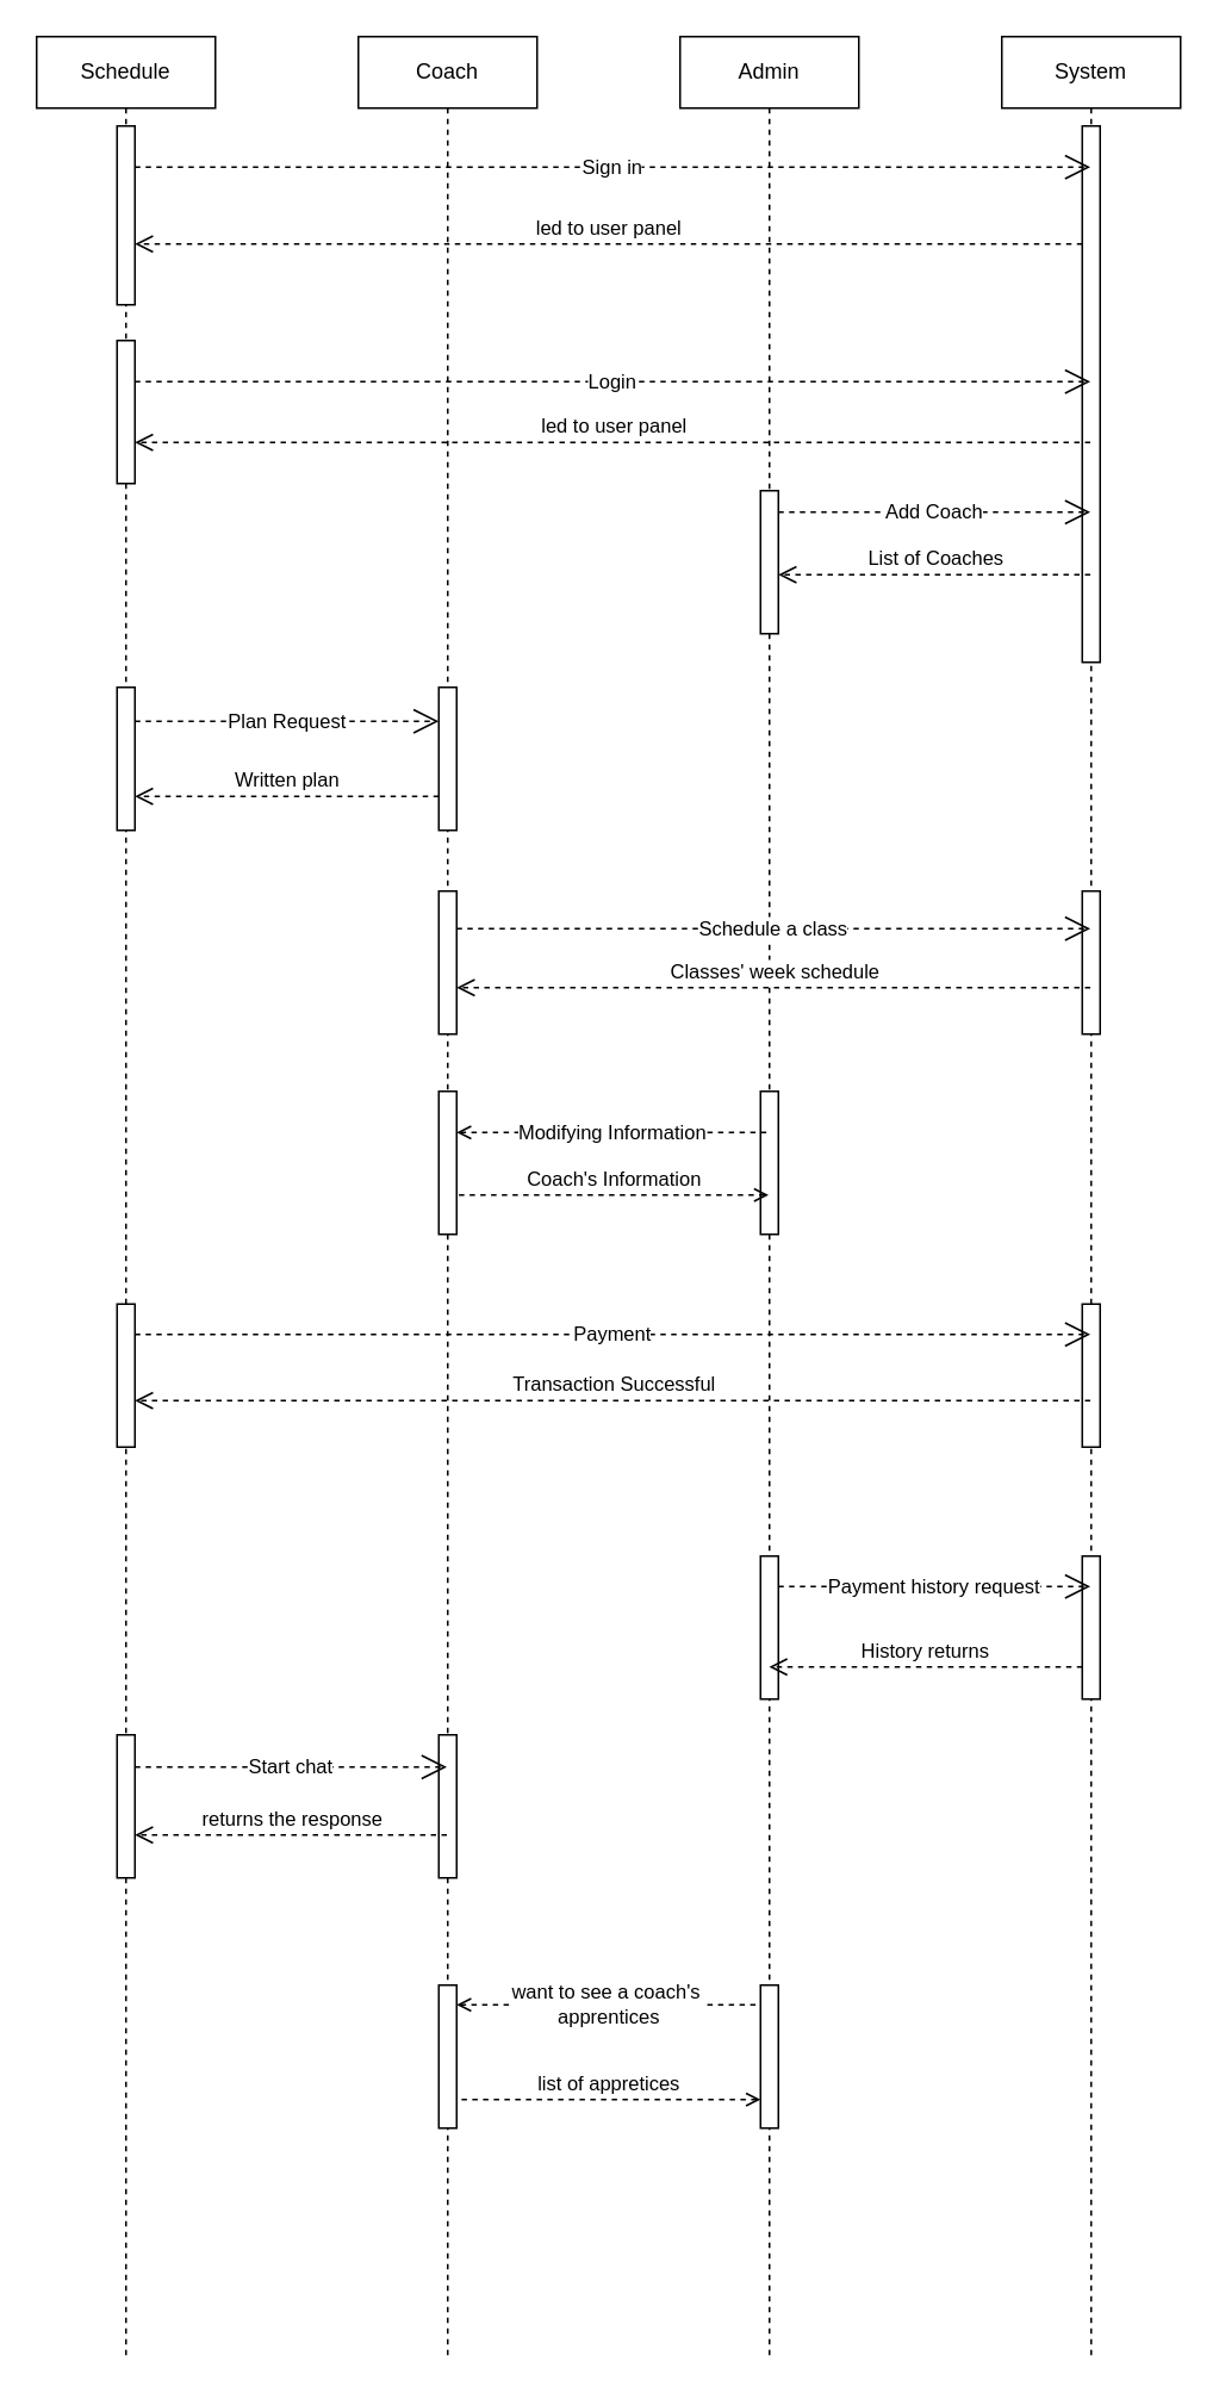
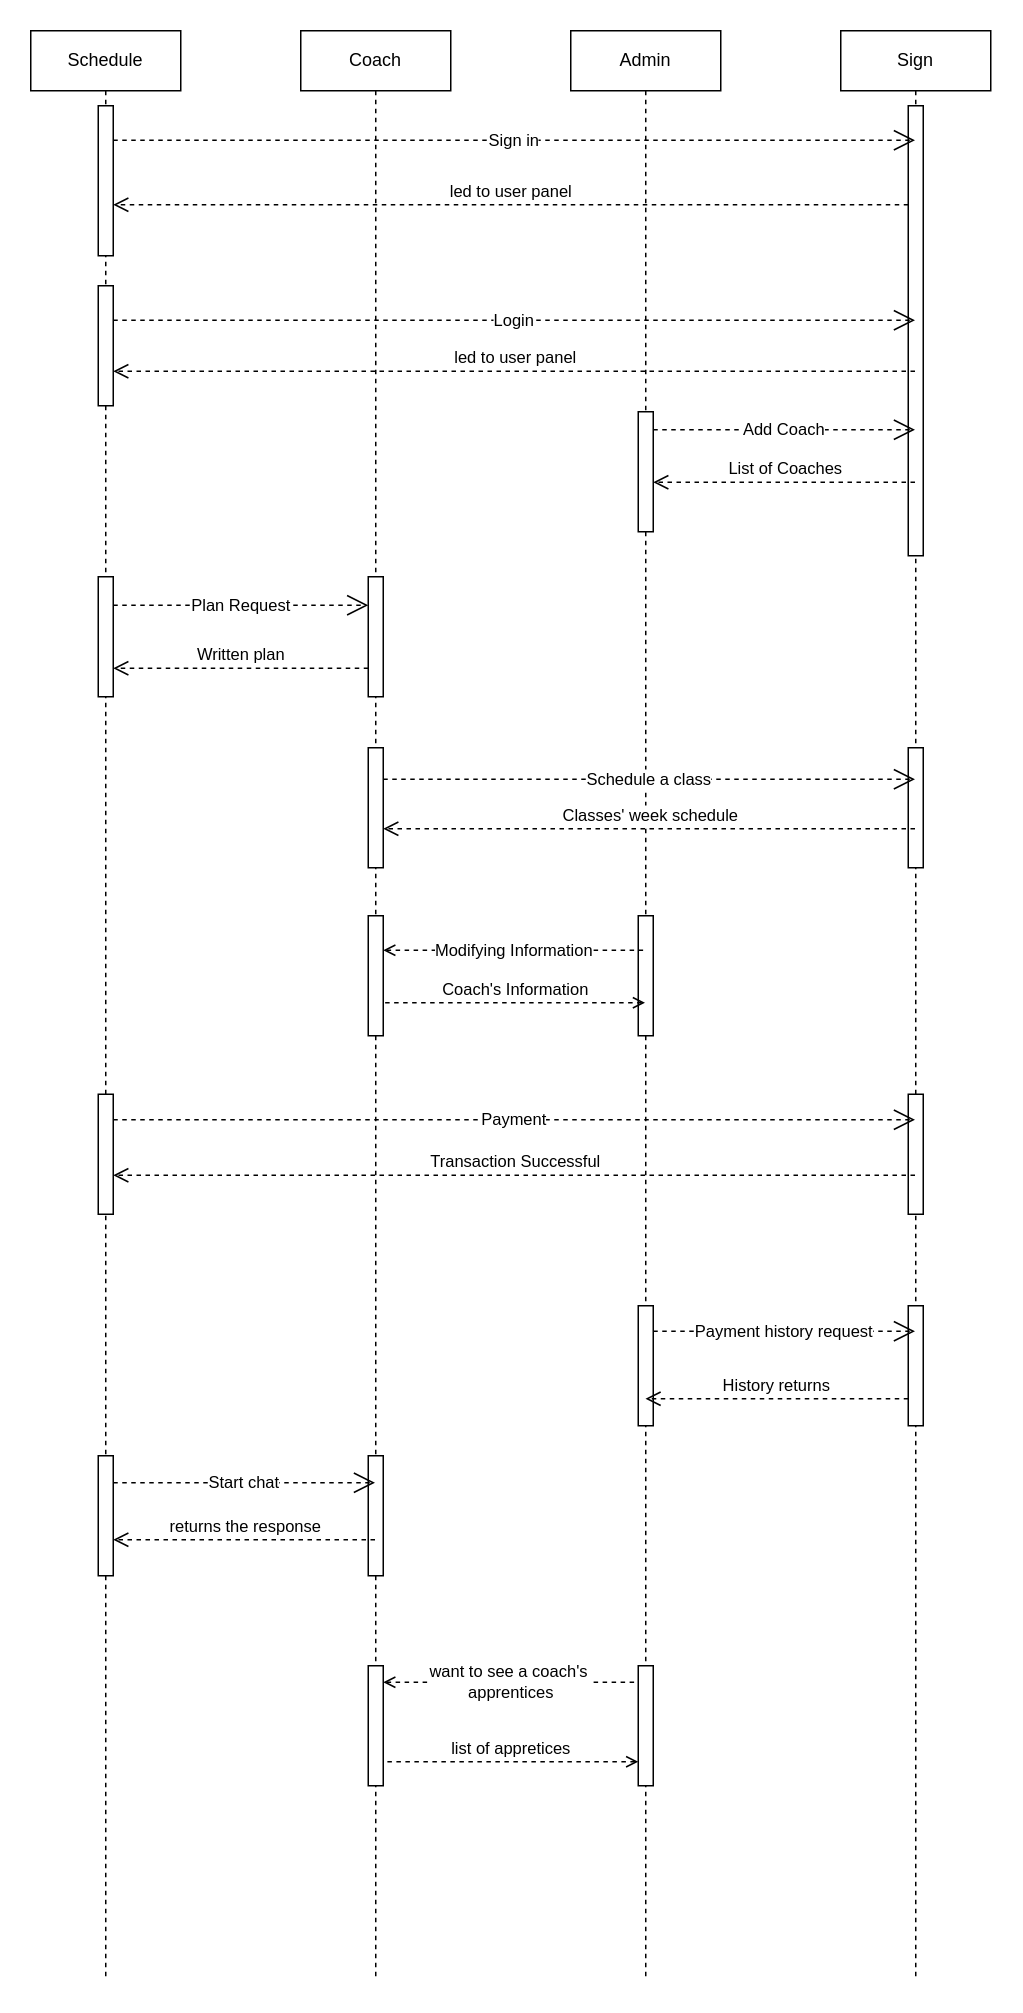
  <mxCell id="0" />
  <mxCell id="1" parent="0" />
  <mxCell id="2" value="Schedule" style="shape=umlLifeline;perimeter=lifelinePerimeter;whiteSpace=wrap;html=1;container=1;dropTarget=0;collapsible=0;recursiveResize=0;outlineConnect=0;portConstraint=eastwest;newEdgeStyle={&quot;curved&quot;:0,&quot;rounded&quot;:0};" parent="1" vertex="1"><mxGeometry x="20" y="20" width="100" height="1300" as="geometry" /></mxCell>
  <mxCell id="3" value="" style="html=1;points=[[0,0,0,0,5],[0,1,0,0,-5],[1,0,0,0,5],[1,1,0,0,-5]];perimeter=orthogonalPerimeter;outlineConnect=0;targetShapes=umlLifeline;portConstraint=eastwest;newEdgeStyle={&quot;curved&quot;:0,&quot;rounded&quot;:0};" parent="2" vertex="1"><mxGeometry x="45" y="50" width="10" height="100" as="geometry" /></mxCell>
  <mxCell id="4" value="" style="html=1;points=[[0,0,0,0,5],[0,1,0,0,-5],[1,0,0,0,5],[1,1,0,0,-5]];perimeter=orthogonalPerimeter;outlineConnect=0;targetShapes=umlLifeline;portConstraint=eastwest;newEdgeStyle={&quot;curved&quot;:0,&quot;rounded&quot;:0};" parent="2" vertex="1"><mxGeometry x="45" y="170" width="10" height="80" as="geometry" /></mxCell>
  <mxCell id="5" value="" style="html=1;points=[[0,0,0,0,5],[0,1,0,0,-5],[1,0,0,0,5],[1,1,0,0,-5]];perimeter=orthogonalPerimeter;outlineConnect=0;targetShapes=umlLifeline;portConstraint=eastwest;newEdgeStyle={&quot;curved&quot;:0,&quot;rounded&quot;:0};" parent="2" vertex="1"><mxGeometry x="45" y="364" width="10" height="80" as="geometry" /></mxCell>
  <mxCell id="6" value="" style="html=1;points=[[0,0,0,0,5],[0,1,0,0,-5],[1,0,0,0,5],[1,1,0,0,-5]];perimeter=orthogonalPerimeter;outlineConnect=0;targetShapes=umlLifeline;portConstraint=eastwest;newEdgeStyle={&quot;curved&quot;:0,&quot;rounded&quot;:0};" vertex="1" parent="2"><mxGeometry x="45" y="709" width="10" height="80" as="geometry" /></mxCell>
  <mxCell id="7" value="" style="html=1;points=[[0,0,0,0,5],[0,1,0,0,-5],[1,0,0,0,5],[1,1,0,0,-5]];perimeter=orthogonalPerimeter;outlineConnect=0;targetShapes=umlLifeline;portConstraint=eastwest;newEdgeStyle={&quot;curved&quot;:0,&quot;rounded&quot;:0};" vertex="1" parent="2"><mxGeometry x="45" y="950" width="10" height="80" as="geometry" /></mxCell>
  <mxCell id="8" value="Coach" style="shape=umlLifeline;perimeter=lifelinePerimeter;whiteSpace=wrap;html=1;container=1;dropTarget=0;collapsible=0;recursiveResize=0;outlineConnect=0;portConstraint=eastwest;newEdgeStyle={&quot;curved&quot;:0,&quot;rounded&quot;:0};" parent="1" vertex="1"><mxGeometry x="200" y="20" width="100" height="1300" as="geometry" /></mxCell>
  <mxCell id="9" value="" style="html=1;points=[[0,0,0,0,5],[0,1,0,0,-5],[1,0,0,0,5],[1,1,0,0,-5]];perimeter=orthogonalPerimeter;outlineConnect=0;targetShapes=umlLifeline;portConstraint=eastwest;newEdgeStyle={&quot;curved&quot;:0,&quot;rounded&quot;:0};" parent="8" vertex="1"><mxGeometry x="45" y="364" width="10" height="80" as="geometry" /></mxCell>
  <mxCell id="10" value="" style="html=1;points=[[0,0,0,0,5],[0,1,0,0,-5],[1,0,0,0,5],[1,1,0,0,-5]];perimeter=orthogonalPerimeter;outlineConnect=0;targetShapes=umlLifeline;portConstraint=eastwest;newEdgeStyle={&quot;curved&quot;:0,&quot;rounded&quot;:0};" vertex="1" parent="8"><mxGeometry x="45" y="478" width="10" height="80" as="geometry" /></mxCell>
  <mxCell id="11" value="" style="html=1;points=[[0,0,0,0,5],[0,1,0,0,-5],[1,0,0,0,5],[1,1,0,0,-5]];perimeter=orthogonalPerimeter;outlineConnect=0;targetShapes=umlLifeline;portConstraint=eastwest;newEdgeStyle={&quot;curved&quot;:0,&quot;rounded&quot;:0};" vertex="1" parent="8"><mxGeometry x="45" y="590" width="10" height="80" as="geometry" /></mxCell>
  <mxCell id="12" value="" style="html=1;points=[[0,0,0,0,5],[0,1,0,0,-5],[1,0,0,0,5],[1,1,0,0,-5]];perimeter=orthogonalPerimeter;outlineConnect=0;targetShapes=umlLifeline;portConstraint=eastwest;newEdgeStyle={&quot;curved&quot;:0,&quot;rounded&quot;:0};" vertex="1" parent="8"><mxGeometry x="45" y="950" width="10" height="80" as="geometry" /></mxCell>
  <mxCell id="13" value="" style="html=1;points=[[0,0,0,0,5],[0,1,0,0,-5],[1,0,0,0,5],[1,1,0,0,-5]];perimeter=orthogonalPerimeter;outlineConnect=0;targetShapes=umlLifeline;portConstraint=eastwest;newEdgeStyle={&quot;curved&quot;:0,&quot;rounded&quot;:0};" vertex="1" parent="8"><mxGeometry x="45" y="1090" width="10" height="80" as="geometry" /></mxCell>
  <mxCell id="14" value="Admin" style="shape=umlLifeline;perimeter=lifelinePerimeter;whiteSpace=wrap;html=1;container=1;dropTarget=0;collapsible=0;recursiveResize=0;outlineConnect=0;portConstraint=eastwest;newEdgeStyle={&quot;curved&quot;:0,&quot;rounded&quot;:0};" parent="1" vertex="1"><mxGeometry x="380" y="20" width="100" height="1300" as="geometry" /></mxCell>
  <mxCell id="15" value="" style="html=1;points=[[0,0,0,0,5],[0,1,0,0,-5],[1,0,0,0,5],[1,1,0,0,-5]];perimeter=orthogonalPerimeter;outlineConnect=0;targetShapes=umlLifeline;portConstraint=eastwest;newEdgeStyle={&quot;curved&quot;:0,&quot;rounded&quot;:0};" parent="14" vertex="1"><mxGeometry x="45" y="254" width="10" height="80" as="geometry" /></mxCell>
  <mxCell id="16" value="" style="html=1;points=[[0,0,0,0,5],[0,1,0,0,-5],[1,0,0,0,5],[1,1,0,0,-5]];perimeter=orthogonalPerimeter;outlineConnect=0;targetShapes=umlLifeline;portConstraint=eastwest;newEdgeStyle={&quot;curved&quot;:0,&quot;rounded&quot;:0};" vertex="1" parent="14"><mxGeometry x="45" y="590" width="10" height="80" as="geometry" /></mxCell>
  <mxCell id="17" value="" style="html=1;points=[[0,0,0,0,5],[0,1,0,0,-5],[1,0,0,0,5],[1,1,0,0,-5]];perimeter=orthogonalPerimeter;outlineConnect=0;targetShapes=umlLifeline;portConstraint=eastwest;newEdgeStyle={&quot;curved&quot;:0,&quot;rounded&quot;:0};" vertex="1" parent="14"><mxGeometry x="45" y="850" width="10" height="80" as="geometry" /></mxCell>
  <mxCell id="18" value="" style="html=1;points=[[0,0,0,0,5],[0,1,0,0,-5],[1,0,0,0,5],[1,1,0,0,-5]];perimeter=orthogonalPerimeter;outlineConnect=0;targetShapes=umlLifeline;portConstraint=eastwest;newEdgeStyle={&quot;curved&quot;:0,&quot;rounded&quot;:0};" vertex="1" parent="14"><mxGeometry x="45" y="1090" width="10" height="80" as="geometry" /></mxCell>
- <mxCell id="19" value="System" style="shape=umlLifeline;perimeter=lifelinePerimeter;whiteSpace=wrap;html=1;container=1;dropTarget=0;collapsible=0;recursiveResize=0;outlineConnect=0;portConstraint=eastwest;newEdgeStyle={&quot;curved&quot;:0,&quot;rounded&quot;:0};" parent="1" vertex="1"><mxGeometry x="560" y="20" width="100" height="1300" as="geometry" /></mxCell>
+ <mxCell id="19" value="Sign" style="shape=umlLifeline;perimeter=lifelinePerimeter;whiteSpace=wrap;html=1;container=1;dropTarget=0;collapsible=0;recursiveResize=0;outlineConnect=0;portConstraint=eastwest;newEdgeStyle={&quot;curved&quot;:0,&quot;rounded&quot;:0};" parent="1" vertex="1"><mxGeometry x="560" y="20" width="100" height="1300" as="geometry" /></mxCell>
  <mxCell id="20" value="" style="html=1;points=[[0,0,0,0,5],[0,1,0,0,-5],[1,0,0,0,5],[1,1,0,0,-5]];perimeter=orthogonalPerimeter;outlineConnect=0;targetShapes=umlLifeline;portConstraint=eastwest;newEdgeStyle={&quot;curved&quot;:0,&quot;rounded&quot;:0};" parent="19" vertex="1"><mxGeometry x="45" y="50" width="10" height="300" as="geometry" /></mxCell>
  <mxCell id="21" value="" style="html=1;points=[[0,0,0,0,5],[0,1,0,0,-5],[1,0,0,0,5],[1,1,0,0,-5]];perimeter=orthogonalPerimeter;outlineConnect=0;targetShapes=umlLifeline;portConstraint=eastwest;newEdgeStyle={&quot;curved&quot;:0,&quot;rounded&quot;:0};" vertex="1" parent="19"><mxGeometry x="45" y="478" width="10" height="80" as="geometry" /></mxCell>
  <mxCell id="22" value="" style="html=1;points=[[0,0,0,0,5],[0,1,0,0,-5],[1,0,0,0,5],[1,1,0,0,-5]];perimeter=orthogonalPerimeter;outlineConnect=0;targetShapes=umlLifeline;portConstraint=eastwest;newEdgeStyle={&quot;curved&quot;:0,&quot;rounded&quot;:0};" vertex="1" parent="19"><mxGeometry x="45" y="709" width="10" height="80" as="geometry" /></mxCell>
  <mxCell id="23" value="" style="html=1;points=[[0,0,0,0,5],[0,1,0,0,-5],[1,0,0,0,5],[1,1,0,0,-5]];perimeter=orthogonalPerimeter;outlineConnect=0;targetShapes=umlLifeline;portConstraint=eastwest;newEdgeStyle={&quot;curved&quot;:0,&quot;rounded&quot;:0};" vertex="1" parent="19"><mxGeometry x="45" y="850" width="10" height="80" as="geometry" /></mxCell>
  <mxCell id="24" value="Sign in" style="endArrow=open;endSize=12;dashed=1;html=1;rounded=0;" parent="1" edge="1"><mxGeometry width="160" relative="1" as="geometry"><mxPoint x="75" y="93" as="sourcePoint" /><mxPoint x="609.5" y="93" as="targetPoint" /></mxGeometry></mxCell>
  <mxCell id="25" value="led to user panel" style="html=1;verticalAlign=bottom;endArrow=open;dashed=1;endSize=8;curved=0;rounded=0;entryX=1;entryY=1;entryDx=0;entryDy=-5;entryPerimeter=0;" parent="1" edge="1"><mxGeometry relative="1" as="geometry"><mxPoint x="605" y="136" as="sourcePoint" /><mxPoint x="75" y="136" as="targetPoint" /></mxGeometry></mxCell>
  <mxCell id="26" value="Login" style="endArrow=open;endSize=12;dashed=1;html=1;rounded=0;" parent="1" edge="1"><mxGeometry width="160" relative="1" as="geometry"><mxPoint x="75" y="213" as="sourcePoint" /><mxPoint x="609.5" y="213" as="targetPoint" /></mxGeometry></mxCell>
  <mxCell id="27" value="led to user panel" style="html=1;verticalAlign=bottom;endArrow=open;dashed=1;endSize=8;curved=0;rounded=0;" parent="1" edge="1"><mxGeometry relative="1" as="geometry"><mxPoint x="609.5" y="247" as="sourcePoint" /><mxPoint x="75" y="247" as="targetPoint" /></mxGeometry></mxCell>
  <mxCell id="28" value="Add Coach" style="endArrow=open;endSize=12;dashed=1;html=1;rounded=0;" parent="1" edge="1"><mxGeometry width="160" relative="1" as="geometry"><mxPoint x="435" y="286" as="sourcePoint" /><mxPoint x="609.5" y="286" as="targetPoint" /></mxGeometry></mxCell>
  <mxCell id="29" value="List of Coaches" style="html=1;verticalAlign=bottom;endArrow=open;dashed=1;endSize=8;curved=0;rounded=0;" parent="1" edge="1"><mxGeometry relative="1" as="geometry"><mxPoint x="609.5" y="321" as="sourcePoint" /><mxPoint x="435" y="321" as="targetPoint" /></mxGeometry></mxCell>
  <mxCell id="30" value="Plan Request" style="endArrow=open;endSize=12;dashed=1;html=1;rounded=0;" parent="1" edge="1"><mxGeometry width="160" relative="1" as="geometry"><mxPoint x="75" y="403" as="sourcePoint" /><mxPoint x="245" y="403" as="targetPoint" /></mxGeometry></mxCell>
  <mxCell id="31" value="Written plan" style="html=1;verticalAlign=bottom;endArrow=open;dashed=1;endSize=8;curved=0;rounded=0;" edge="1" parent="1"><mxGeometry relative="1" as="geometry"><mxPoint x="245" y="445" as="sourcePoint" /><mxPoint x="75" y="445" as="targetPoint" /></mxGeometry></mxCell>
  <mxCell id="32" value="Schedule a class" style="endArrow=open;endSize=12;dashed=1;html=1;rounded=0;" edge="1" parent="1"><mxGeometry width="160" relative="1" as="geometry"><mxPoint x="255" y="519" as="sourcePoint" /><mxPoint x="609.5" y="519" as="targetPoint" /></mxGeometry></mxCell>
  <mxCell id="33" value="Classes' week schedule" style="html=1;verticalAlign=bottom;endArrow=open;dashed=1;endSize=8;curved=0;rounded=0;" edge="1" parent="1"><mxGeometry relative="1" as="geometry"><mxPoint x="609.5" y="552" as="sourcePoint" /><mxPoint x="255" y="552" as="targetPoint" /></mxGeometry></mxCell>
  <mxCell id="34" value="Modifying Information" style="endArrow=none;endSize=12;dashed=1;html=1;rounded=0;startArrow=open;startFill=0;endFill=0;" edge="1" parent="1"><mxGeometry width="160" relative="1" as="geometry"><mxPoint x="255" y="633" as="sourcePoint" /><mxPoint x="429.5" y="633" as="targetPoint" /></mxGeometry></mxCell>
  <mxCell id="35" value="Coach's Information" style="html=1;verticalAlign=bottom;endArrow=none;dashed=1;endSize=8;curved=0;rounded=0;entryX=1;entryY=1;entryDx=0;entryDy=-5;entryPerimeter=0;endFill=0;startArrow=open;startFill=0;" edge="1" parent="1"><mxGeometry relative="1" as="geometry"><mxPoint x="429.5" y="668" as="sourcePoint" /><mxPoint x="255" y="668" as="targetPoint" /></mxGeometry></mxCell>
  <mxCell id="36" value="Payment" style="endArrow=open;endSize=12;dashed=1;html=1;rounded=0;" edge="1" parent="1"><mxGeometry width="160" relative="1" as="geometry"><mxPoint x="75" y="746" as="sourcePoint" /><mxPoint x="609.5" y="746" as="targetPoint" /></mxGeometry></mxCell>
  <mxCell id="37" value="Transaction Successful" style="html=1;verticalAlign=bottom;endArrow=open;dashed=1;endSize=8;curved=0;rounded=0;" edge="1" parent="1"><mxGeometry relative="1" as="geometry"><mxPoint x="609.5" y="783" as="sourcePoint" /><mxPoint x="75" y="783" as="targetPoint" /></mxGeometry></mxCell>
  <mxCell id="38" value="Payment history request" style="endArrow=open;endSize=12;dashed=1;html=1;rounded=0;" edge="1" parent="1"><mxGeometry width="160" relative="1" as="geometry"><mxPoint x="435" y="887" as="sourcePoint" /><mxPoint x="609.5" y="887" as="targetPoint" /></mxGeometry></mxCell>
  <mxCell id="39" value="History returns" style="html=1;verticalAlign=bottom;endArrow=open;dashed=1;endSize=8;curved=0;rounded=0;" edge="1" parent="1"><mxGeometry relative="1" as="geometry"><mxPoint x="605" y="932" as="sourcePoint" /><mxPoint x="429.833" y="932" as="targetPoint" /></mxGeometry></mxCell>
  <mxCell id="40" value="Start chat" style="endArrow=open;endSize=12;dashed=1;html=1;rounded=0;exitX=1;exitY=0;exitDx=0;exitDy=5;exitPerimeter=0;" edge="1" parent="1"><mxGeometry width="160" relative="1" as="geometry"><mxPoint x="75" y="988" as="sourcePoint" /><mxPoint x="249.5" y="988" as="targetPoint" /></mxGeometry></mxCell>
  <mxCell id="41" value="returns the response" style="html=1;verticalAlign=bottom;endArrow=open;dashed=1;endSize=8;curved=0;rounded=0;" edge="1" parent="1"><mxGeometry x="0.0" relative="1" as="geometry"><mxPoint x="249.5" y="1026" as="sourcePoint" /><mxPoint x="75" y="1026" as="targetPoint" /><mxPoint as="offset" /></mxGeometry></mxCell>
  <mxCell id="42" value="want to see a coach's&amp;nbsp;&lt;div&gt;apprentices&lt;/div&gt;" style="endArrow=none;endSize=12;dashed=1;html=1;rounded=0;startArrow=open;startFill=0;endFill=0;" edge="1" parent="1"><mxGeometry width="160" relative="1" as="geometry"><mxPoint x="255" y="1121" as="sourcePoint" /><mxPoint x="425" y="1121" as="targetPoint" /></mxGeometry></mxCell>
  <mxCell id="43" value="list of appretices" style="html=1;verticalAlign=bottom;endArrow=none;dashed=1;endSize=8;curved=0;rounded=0;endFill=0;startArrow=open;startFill=0;" edge="1" parent="1"><mxGeometry relative="1" as="geometry"><mxPoint x="425" y="1174" as="sourcePoint" /><mxPoint x="255" y="1174" as="targetPoint" /></mxGeometry></mxCell>
